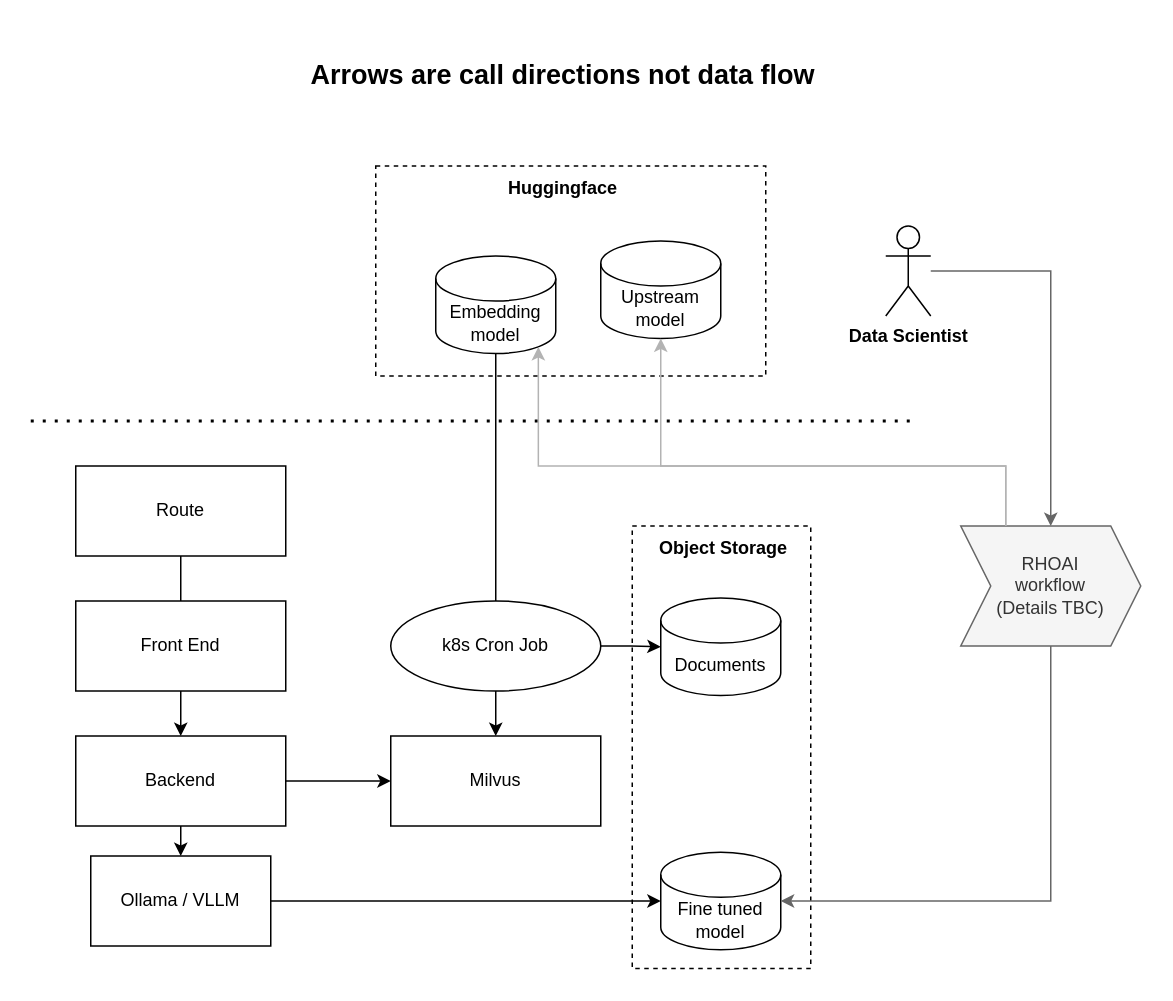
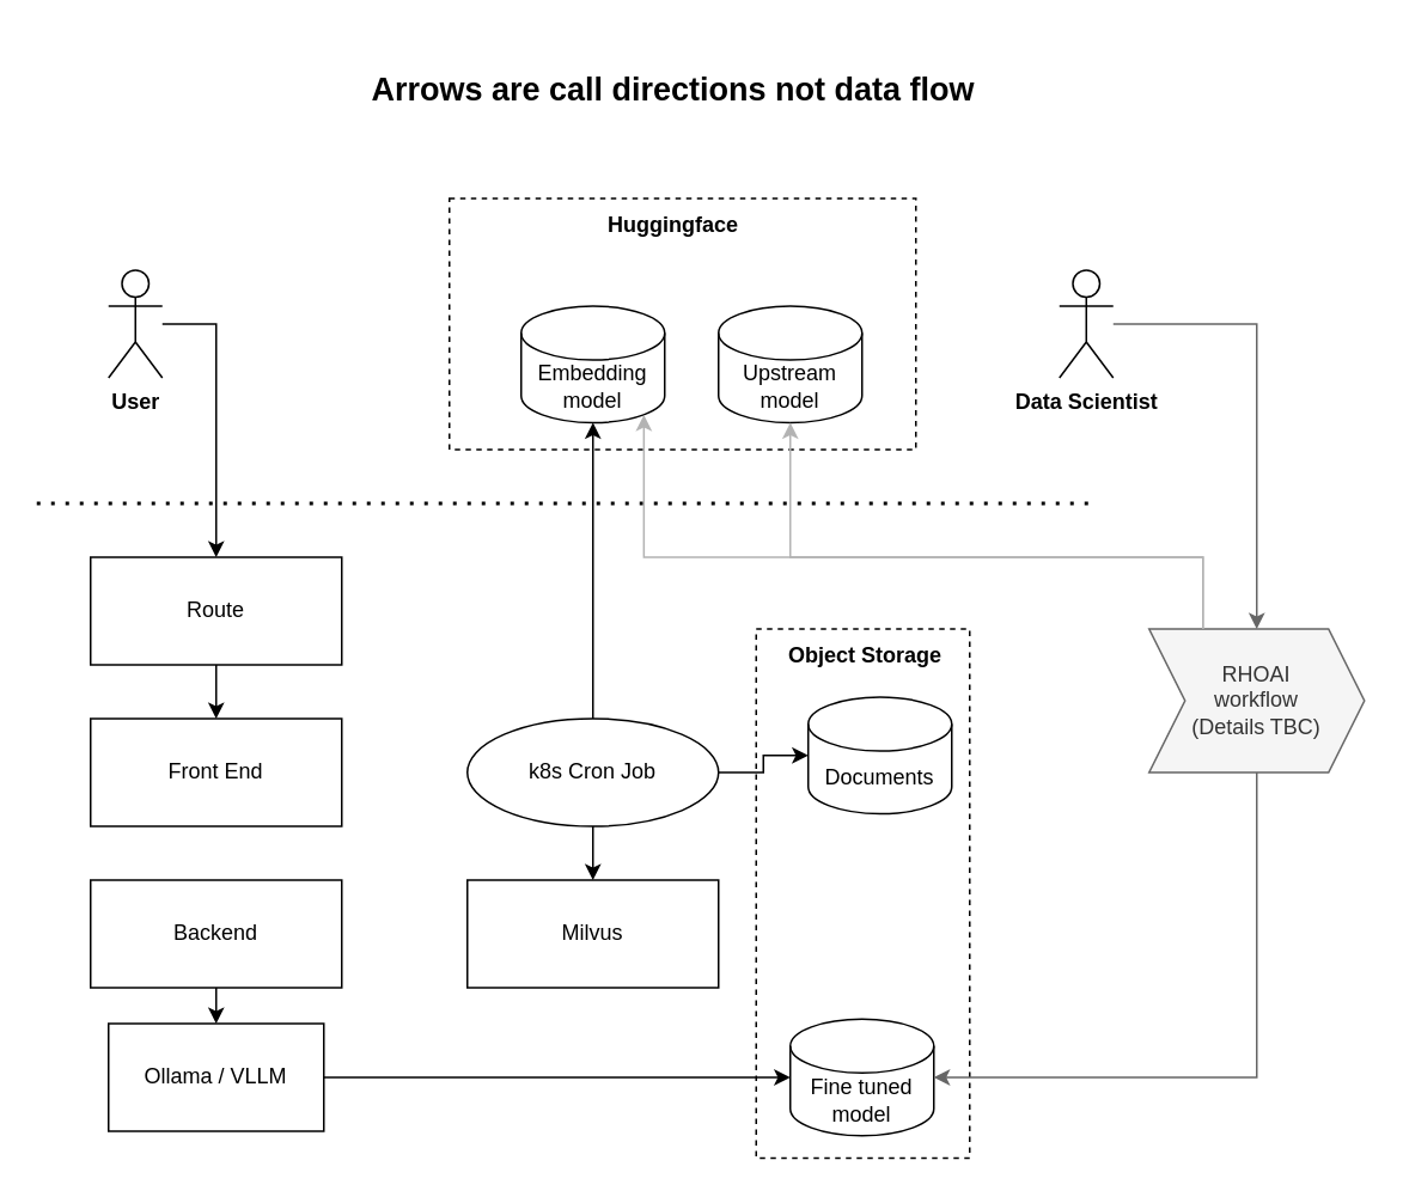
  <mxCell id="0" />
  <mxCell id="1" parent="0" />
  <mxCell id="2" value="" style="rounded=0;whiteSpace=wrap;html=1;dashed=1;" vertex="1" parent="1"><mxGeometry x="421" y="350" width="119" height="295" as="geometry" /></mxCell>
- <mxCell id="3" style="edgeStyle=orthogonalEdgeStyle;rounded=0;orthogonalLoop=1;jettySize=auto;html=1;entryX=0.5;entryY=0;entryDx=0;entryDy=0;endArrow=none;" edge="1" parent="1" source="4" target="6"><mxGeometry relative="1" as="geometry" /></mxCell>
+ <mxCell id="3" style="edgeStyle=orthogonalEdgeStyle;rounded=0;orthogonalLoop=1;jettySize=auto;html=1;entryX=0.5;entryY=0;entryDx=0;entryDy=0;" edge="1" parent="1" source="4" target="6"><mxGeometry relative="1" as="geometry" /></mxCell>
  <mxCell id="4" value="Route" style="rounded=0;whiteSpace=wrap;html=1;" vertex="1" parent="1"><mxGeometry x="50" y="310" width="140" height="60" as="geometry" /></mxCell>
- <mxCell id="5" style="edgeStyle=orthogonalEdgeStyle;rounded=0;orthogonalLoop=1;jettySize=auto;html=1;" edge="1" parent="1" source="6" target="9"><mxGeometry relative="1" as="geometry" /></mxCell>
  <mxCell id="6" value="Front End" style="rounded=0;whiteSpace=wrap;html=1;" vertex="1" parent="1"><mxGeometry x="50" y="400" width="140" height="60" as="geometry" /></mxCell>
- <mxCell id="7" style="edgeStyle=orthogonalEdgeStyle;rounded=0;orthogonalLoop=1;jettySize=auto;html=1;entryX=0;entryY=0.5;entryDx=0;entryDy=0;" edge="1" parent="1" source="9" target="13"><mxGeometry relative="1" as="geometry" /></mxCell>
  <mxCell id="8" style="edgeStyle=orthogonalEdgeStyle;rounded=0;orthogonalLoop=1;jettySize=auto;html=1;" edge="1" parent="1" source="9"><mxGeometry relative="1" as="geometry"><mxPoint x="120" y="570" as="targetPoint" /></mxGeometry></mxCell>
  <mxCell id="9" value="Backend" style="rounded=0;whiteSpace=wrap;html=1;" vertex="1" parent="1"><mxGeometry x="50" y="490" width="140" height="60" as="geometry" /></mxCell>
  <mxCell id="10" value="" style="edgeStyle=orthogonalEdgeStyle;rounded=0;orthogonalLoop=1;jettySize=auto;html=1;" edge="1" parent="1" source="12" target="13"><mxGeometry relative="1" as="geometry" /></mxCell>
  <mxCell id="11" style="edgeStyle=orthogonalEdgeStyle;rounded=0;orthogonalLoop=1;jettySize=auto;html=1;" edge="1" parent="1" source="12" target="17"><mxGeometry relative="1" as="geometry" /></mxCell>
  <mxCell id="12" value="k8s Cron Job" style="ellipse;whiteSpace=wrap;html=1;" vertex="1" parent="1"><mxGeometry x="260" y="400" width="140" height="60" as="geometry" /></mxCell>
  <mxCell id="13" value="Milvus" style="rounded=0;whiteSpace=wrap;html=1;" vertex="1" parent="1"><mxGeometry x="260" y="490" width="140" height="60" as="geometry" /></mxCell>
  <mxCell id="14" value="&lt;b&gt;&lt;font style=&quot;font-size: 18px;&quot;&gt;Arrows are call directions not data flow&lt;/font&gt;&lt;/b&gt;" style="text;html=1;align=center;verticalAlign=middle;whiteSpace=wrap;rounded=0;" vertex="1" parent="1"><mxGeometry x="160" y="20" width="430" height="60" as="geometry" /></mxCell>
  <mxCell id="15" style="edgeStyle=orthogonalEdgeStyle;rounded=0;orthogonalLoop=1;jettySize=auto;html=1;entryX=0;entryY=0.5;entryDx=0;entryDy=0;entryPerimeter=0;" edge="1" parent="1" source="16" target="19"><mxGeometry relative="1" as="geometry"><mxPoint x="420" y="600" as="targetPoint" /></mxGeometry></mxCell>
  <mxCell id="16" value="Ollama / VLLM" style="rounded=0;whiteSpace=wrap;html=1;" vertex="1" parent="1"><mxGeometry x="60" y="570" width="120" height="60" as="geometry" /></mxCell>
- <mxCell id="17" value="Documents" style="shape=cylinder3;whiteSpace=wrap;html=1;boundedLbl=1;backgroundOutline=1;size=15;" vertex="1" parent="1"><mxGeometry x="440" y="398" width="80" height="65" as="geometry" /></mxCell>
+ <mxCell id="17" value="Documents" style="shape=cylinder3;whiteSpace=wrap;html=1;boundedLbl=1;backgroundOutline=1;size=15;" vertex="1" parent="1"><mxGeometry x="450" y="388" width="80" height="65" as="geometry" /></mxCell>
  <mxCell id="18" value="&lt;b&gt;Object Storage&lt;/b&gt;" style="text;html=1;align=center;verticalAlign=middle;whiteSpace=wrap;rounded=0;" vertex="1" parent="1"><mxGeometry x="417" y="350" width="130" height="30" as="geometry" /></mxCell>
  <mxCell id="19" value="Fine tuned model" style="shape=cylinder3;whiteSpace=wrap;html=1;boundedLbl=1;backgroundOutline=1;size=15;" vertex="1" parent="1"><mxGeometry x="440" y="567.5" width="80" height="65" as="geometry" /></mxCell>
  <mxCell id="20" value="" style="endArrow=none;dashed=1;html=1;dashPattern=1 3;strokeWidth=2;rounded=0;" edge="1" parent="1"><mxGeometry width="50" height="50" relative="1" as="geometry"><mxPoint x="20" y="280" as="sourcePoint" /><mxPoint x="610" y="280" as="targetPoint" /></mxGeometry></mxCell>
  <mxCell id="21" value="" style="rounded=0;whiteSpace=wrap;html=1;dashed=1;" vertex="1" parent="1"><mxGeometry x="250" y="110" width="260" height="140" as="geometry" /></mxCell>
  <mxCell id="22" value="&lt;b&gt;Huggingface&lt;/b&gt;" style="text;html=1;align=center;verticalAlign=middle;whiteSpace=wrap;rounded=0;" vertex="1" parent="1"><mxGeometry x="310" y="110" width="130" height="30" as="geometry" /></mxCell>
  <mxCell id="23" value="Embedding model" style="shape=cylinder3;whiteSpace=wrap;html=1;boundedLbl=1;backgroundOutline=1;size=15;" vertex="1" parent="1"><mxGeometry x="290" y="170" width="80" height="65" as="geometry" /></mxCell>
- <mxCell id="24" style="edgeStyle=orthogonalEdgeStyle;rounded=0;orthogonalLoop=1;jettySize=auto;html=1;entryX=0.5;entryY=1;entryDx=0;entryDy=0;entryPerimeter=0;endArrow=none;" edge="1" parent="1" source="12" target="23"><mxGeometry relative="1" as="geometry" /></mxCell>
- <mxCell id="25" value="Upstream&lt;div&gt;model&lt;/div&gt;" style="shape=cylinder3;whiteSpace=wrap;html=1;boundedLbl=1;backgroundOutline=1;size=15;" vertex="1" parent="1"><mxGeometry x="400" y="160" width="80" height="65" as="geometry" /></mxCell>
+ <mxCell id="24" style="edgeStyle=orthogonalEdgeStyle;rounded=0;orthogonalLoop=1;jettySize=auto;html=1;entryX=0.5;entryY=1;entryDx=0;entryDy=0;entryPerimeter=0;" edge="1" parent="1" source="12" target="23"><mxGeometry relative="1" as="geometry" /></mxCell>
+ <mxCell id="25" value="Upstream&lt;div&gt;model&lt;/div&gt;" style="shape=cylinder3;whiteSpace=wrap;html=1;boundedLbl=1;backgroundOutline=1;size=15;" vertex="1" parent="1"><mxGeometry x="400" y="170" width="80" height="65" as="geometry" /></mxCell>
+ <mxCell id="26" style="edgeStyle=orthogonalEdgeStyle;rounded=0;orthogonalLoop=1;jettySize=auto;html=1;" edge="1" parent="1" source="27" target="4"><mxGeometry relative="1" as="geometry"><Array as="points"><mxPoint x="120" y="180" /></Array></mxGeometry></mxCell>
+ <mxCell id="27" value="&lt;b&gt;User&lt;/b&gt;" style="shape=umlActor;verticalLabelPosition=bottom;verticalAlign=top;html=1;outlineConnect=0;" vertex="1" parent="1"><mxGeometry x="60" y="150" width="30" height="60" as="geometry" /></mxCell>
  <mxCell id="28" style="edgeStyle=orthogonalEdgeStyle;rounded=0;orthogonalLoop=1;jettySize=auto;html=1;entryX=0.5;entryY=0;entryDx=0;entryDy=0;fillColor=#f5f5f5;strokeColor=#666666;" edge="1" parent="1" source="29" target="30"><mxGeometry relative="1" as="geometry" /></mxCell>
  <mxCell id="29" value="&lt;b&gt;Data Scientist&lt;/b&gt;" style="shape=umlActor;verticalLabelPosition=bottom;verticalAlign=top;html=1;outlineConnect=0;" vertex="1" parent="1"><mxGeometry x="590" y="150" width="30" height="60" as="geometry" /></mxCell>
  <mxCell id="30" value="RHOAI&lt;div&gt;workflow&lt;/div&gt;&lt;div&gt;(Details TBC)&lt;/div&gt;" style="shape=step;perimeter=stepPerimeter;whiteSpace=wrap;html=1;fixedSize=1;fillColor=#f5f5f5;fontColor=#333333;strokeColor=#666666;" vertex="1" parent="1"><mxGeometry x="640" y="350" width="120" height="80" as="geometry" /></mxCell>
  <mxCell id="31" style="edgeStyle=orthogonalEdgeStyle;rounded=0;orthogonalLoop=1;jettySize=auto;html=1;fillColor=#f5f5f5;strokeColor=#666666;" edge="1" parent="1" source="30"><mxGeometry relative="1" as="geometry"><mxPoint x="520" y="600" as="targetPoint" /><Array as="points"><mxPoint x="700" y="600" /><mxPoint x="520" y="600" /></Array></mxGeometry></mxCell>
  <mxCell id="32" style="edgeStyle=orthogonalEdgeStyle;rounded=0;orthogonalLoop=1;jettySize=auto;html=1;entryX=0.5;entryY=1;entryDx=0;entryDy=0;entryPerimeter=0;strokeColor=#B3B3B3;" edge="1" parent="1" source="30" target="25"><mxGeometry relative="1" as="geometry"><Array as="points"><mxPoint x="670" y="310" /><mxPoint x="440" y="310" /></Array></mxGeometry></mxCell>
  <mxCell id="33" style="edgeStyle=orthogonalEdgeStyle;rounded=0;orthogonalLoop=1;jettySize=auto;html=1;entryX=0.855;entryY=1;entryDx=0;entryDy=-4.35;entryPerimeter=0;strokeColor=#B3B3B3;" edge="1" parent="1" source="30" target="23"><mxGeometry relative="1" as="geometry"><Array as="points"><mxPoint x="670" y="310" /><mxPoint x="358" y="310" /></Array></mxGeometry></mxCell>
